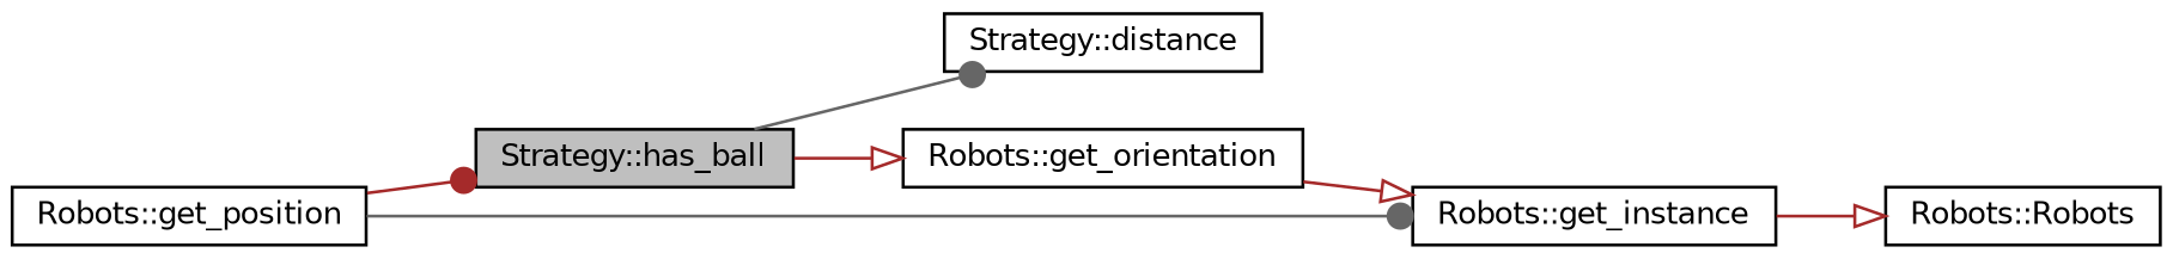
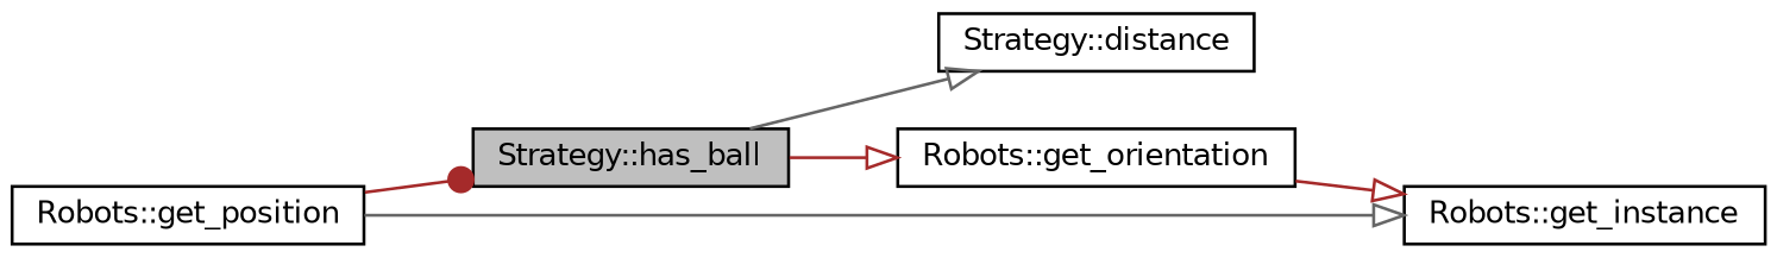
  digraph {
    rankdir=LR
    node [color=black fillcolor=white fontname=Helvetica fontsize=10 shape=record style=filled]
    edge [arrowhead=onormal color=brown fontname=Helvetica fontsize=10 labelfontname=Helvetica labelfontsize=10 style=solid]
    n1 [fillcolor=grey75 fontcolor=black height=0.2 label="Strategy::has_ball" width=0.4]
    n2 [height=0.2 label="Strategy::distance" width=0.4]
    n3 [height=0.2 label="Robots::get_orientation" width=0.4]
    n4 [height=0.2 label="Robots::get_instance" width=0.4]
    n5 [height=0.2 label="Robots::get_position" width=0.4]
-   n6 [height=0.2 label="Robots::Robots" width=0.4]
-   n1 -> n2 [arrowhead=dot color=gray40]
+   n1 -> n2 [color=gray40]
    n1 -> n3
    n3 -> n4
-   n4 -> n6
    n5 -> n1 [arrowhead=dot]
-   n5 -> n4 [arrowhead=dot color=gray40]
+   n5 -> n4 [color=gray40]
  }
